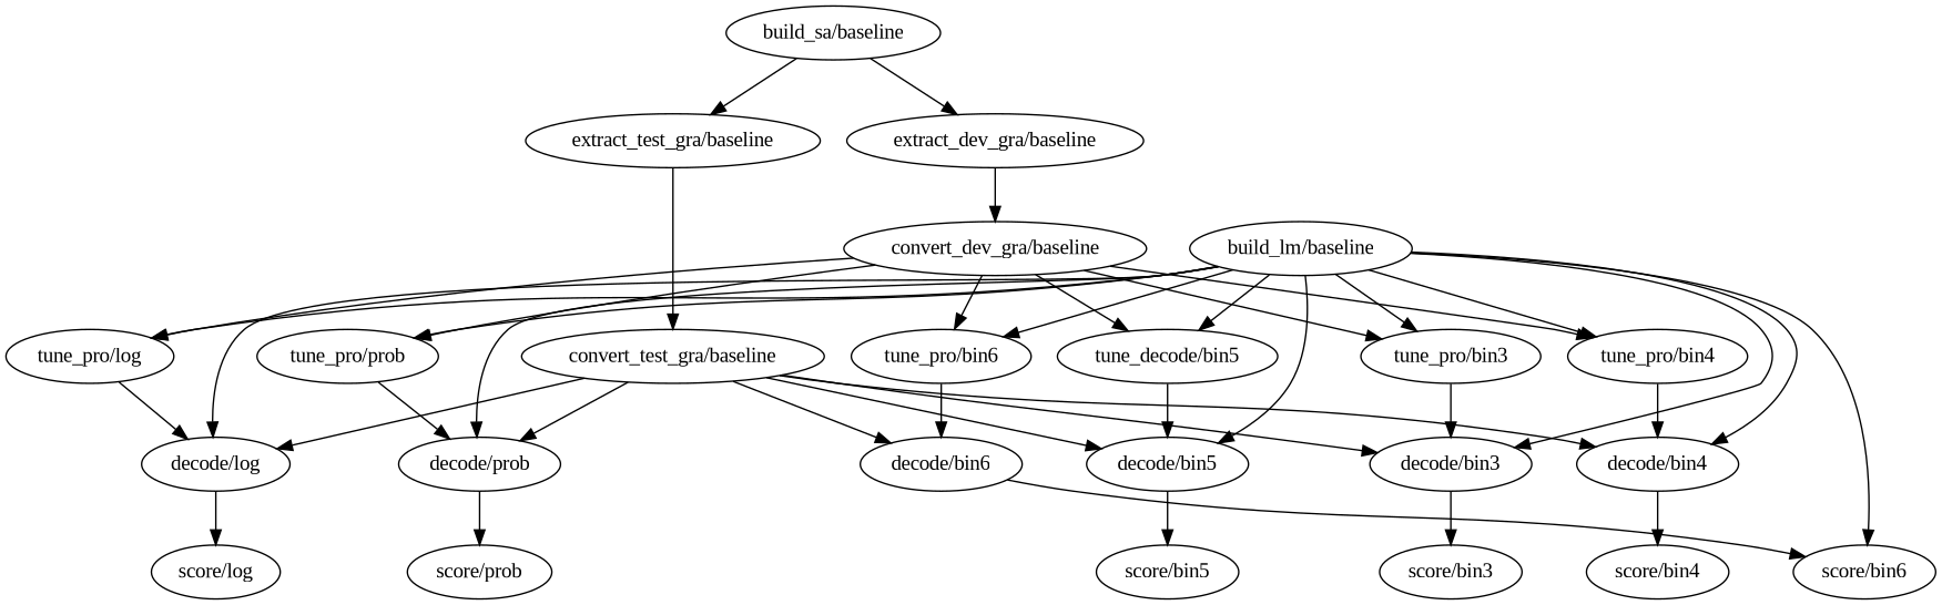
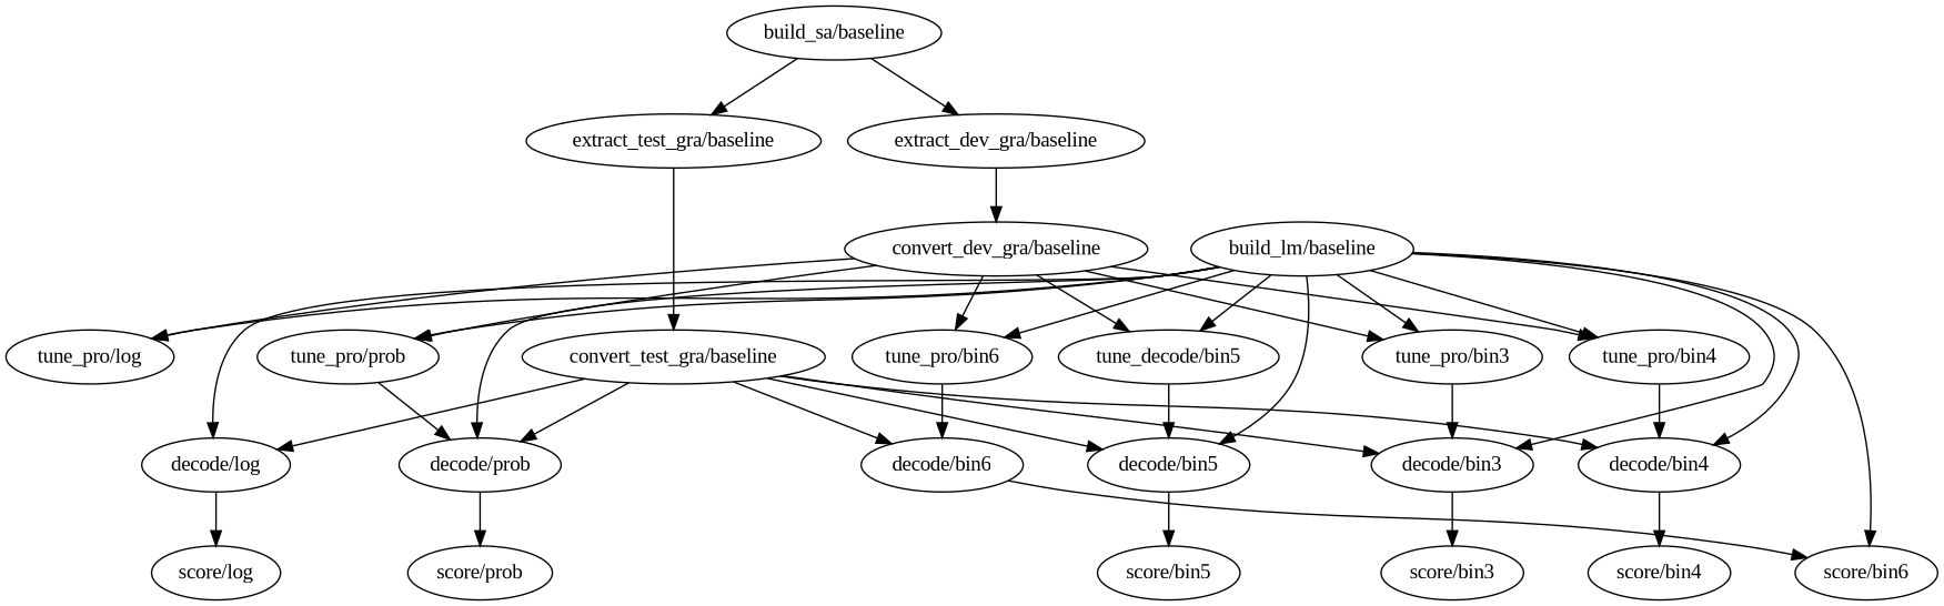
  digraph {
    fontname="Liberation Serif"
    node [fillcolor=dodgerblue1 fontname="Liberation Serif"]
    edge [fontname="Liberation Serif"]
    "build_sa/baseline"
    "extract_dev_gra/baseline"
    "extract_test_gra/baseline"
    "convert_dev_gra/baseline"
    "convert_test_gra/baseline"
    "build_lm/baseline"
    "tune_pro/log"
    "tune_pro/prob"
    n9 [label="tune_decode/bin5"]
    "tune_pro/bin3"
    "tune_pro/bin6"
    "tune_pro/bin4"
    "decode/log" [fillcolor=darkolivegreen4]
    "decode/prob" [fillcolor=white]
    "decode/bin5" [fillcolor=white]
    "decode/bin3" [fillcolor=white]
    "decode/bin4" [fillcolor=white]
    "score/bin6" [fillcolor=white]
    "decode/bin6" [fillcolor=white]
    "score/log" [fillcolor=white]
    "score/prob" [fillcolor=white]
    "score/bin5" [fillcolor=white]
    "score/bin3" [fillcolor=white]
    "score/bin4" [fillcolor=white]
    "build_sa/baseline" -> "extract_dev_gra/baseline"
    "build_sa/baseline" -> "extract_test_gra/baseline"
    "extract_dev_gra/baseline" -> "convert_dev_gra/baseline"
    "extract_test_gra/baseline" -> "convert_test_gra/baseline"
    "convert_dev_gra/baseline" -> "tune_pro/log"
    "convert_dev_gra/baseline" -> "tune_pro/prob"
    "convert_dev_gra/baseline" -> n9
    "convert_dev_gra/baseline" -> "tune_pro/bin3"
    "convert_dev_gra/baseline" -> "tune_pro/bin6"
    "convert_dev_gra/baseline" -> "tune_pro/bin4"
    "convert_test_gra/baseline" -> "decode/log"
    "convert_test_gra/baseline" -> "decode/prob"
    "convert_test_gra/baseline" -> "decode/bin5"
    "convert_test_gra/baseline" -> "decode/bin3"
    "convert_test_gra/baseline" -> "decode/bin4"
    "convert_test_gra/baseline" -> "decode/bin6"
    "build_lm/baseline" -> "tune_pro/log"
    "build_lm/baseline" -> "tune_pro/prob"
    "build_lm/baseline" -> n9
    "build_lm/baseline" -> "tune_pro/bin3"
    "build_lm/baseline" -> "tune_pro/bin6"
    "build_lm/baseline" -> "tune_pro/bin4"
    "build_lm/baseline" -> "decode/log"
    "build_lm/baseline" -> "decode/prob"
    "build_lm/baseline" -> "decode/bin5"
    "build_lm/baseline" -> "decode/bin3"
    "build_lm/baseline" -> "decode/bin4"
    "build_lm/baseline" -> "score/bin6"
-   "tune_pro/log" -> "decode/log"
    "tune_pro/prob" -> "decode/prob"
    n9 -> "decode/bin5"
    "tune_pro/bin3" -> "decode/bin3"
    "tune_pro/bin6" -> "decode/bin6"
    "tune_pro/bin4" -> "decode/bin4"
    "decode/log" -> "score/log"
    "decode/prob" -> "score/prob"
    "decode/bin5" -> "score/bin5"
    "decode/bin3" -> "score/bin3"
    "decode/bin4" -> "score/bin4"
    "decode/bin6" -> "score/bin6"
  }
